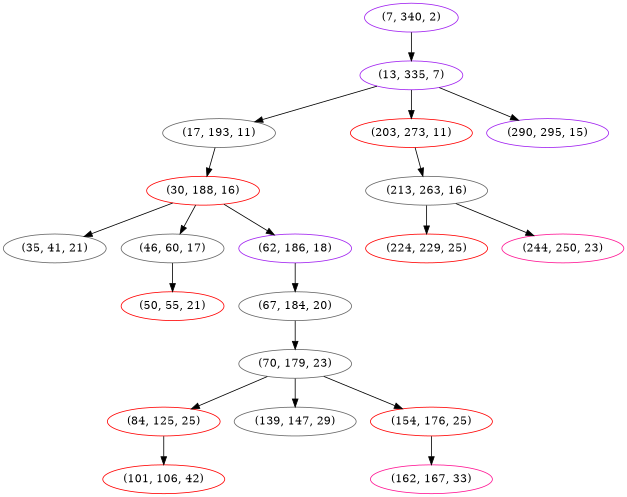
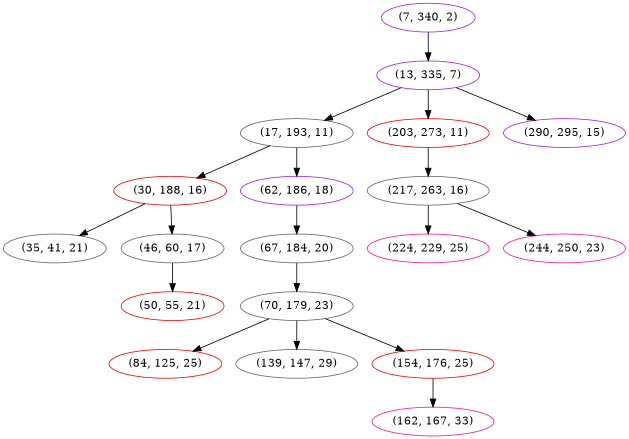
  digraph {
    node [color=gray40]
    "(7, 340, 2)" [color=purple]
    "(13, 335, 7)" [color=purple]
    "(17, 193, 11)"
    "(203, 273, 11)" [color=red]
    "(290, 295, 15)" [color=purple]
    "(30, 188, 16)" [color=red]
-   "(213, 263, 16)"
+   "(213, 263, 16)" [label="(217, 263, 16)"]
    "(35, 41, 21)"
    "(46, 60, 17)"
    "(62, 186, 18)" [color=purple]
    "(50, 55, 21)" [color=red]
    "(67, 184, 20)"
    "(70, 179, 23)"
    "(84, 125, 25)" [color=red]
    "(139, 147, 29)"
    "(154, 176, 25)" [color=red]
-   "(101, 106, 42)" [color=red]
    "(162, 167, 33)" [color=deeppink]
-   "(224, 229, 25)" [color=red]
+   "(224, 229, 25)" [color=deeppink]
    "(244, 250, 23)" [color=deeppink]
    "(7, 340, 2)" -> "(13, 335, 7)"
    "(13, 335, 7)" -> "(17, 193, 11)"
    "(13, 335, 7)" -> "(203, 273, 11)"
    "(13, 335, 7)" -> "(290, 295, 15)"
    "(17, 193, 11)" -> "(30, 188, 16)"
    "(203, 273, 11)" -> "(213, 263, 16)"
    "(30, 188, 16)" -> "(35, 41, 21)"
    "(30, 188, 16)" -> "(46, 60, 17)"
-   "(30, 188, 16)" -> "(62, 186, 18)"
+   "(17, 193, 11)" -> "(62, 186, 18)"
    "(213, 263, 16)" -> "(224, 229, 25)"
    "(213, 263, 16)" -> "(244, 250, 23)"
    "(46, 60, 17)" -> "(50, 55, 21)"
    "(62, 186, 18)" -> "(67, 184, 20)"
    "(67, 184, 20)" -> "(70, 179, 23)"
    "(70, 179, 23)" -> "(84, 125, 25)"
    "(70, 179, 23)" -> "(139, 147, 29)"
    "(70, 179, 23)" -> "(154, 176, 25)"
-   "(84, 125, 25)" -> "(101, 106, 42)"
    "(154, 176, 25)" -> "(162, 167, 33)"
  }
